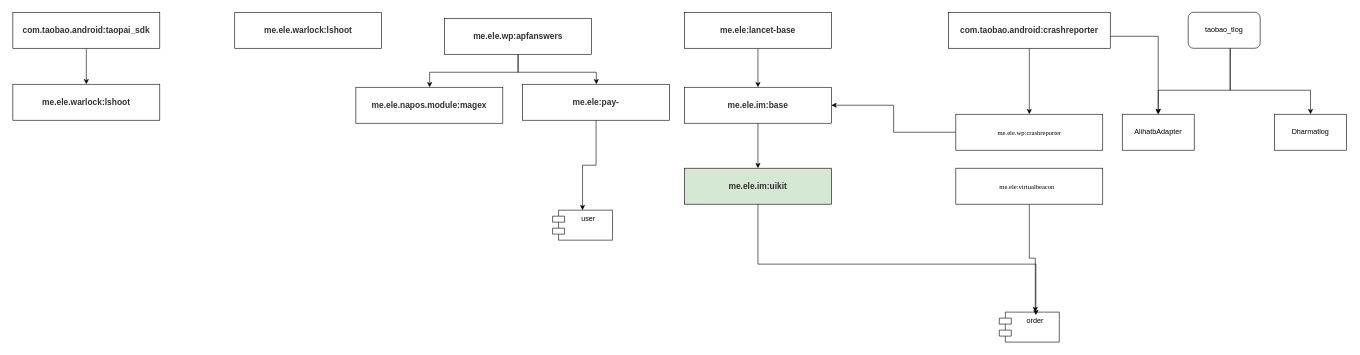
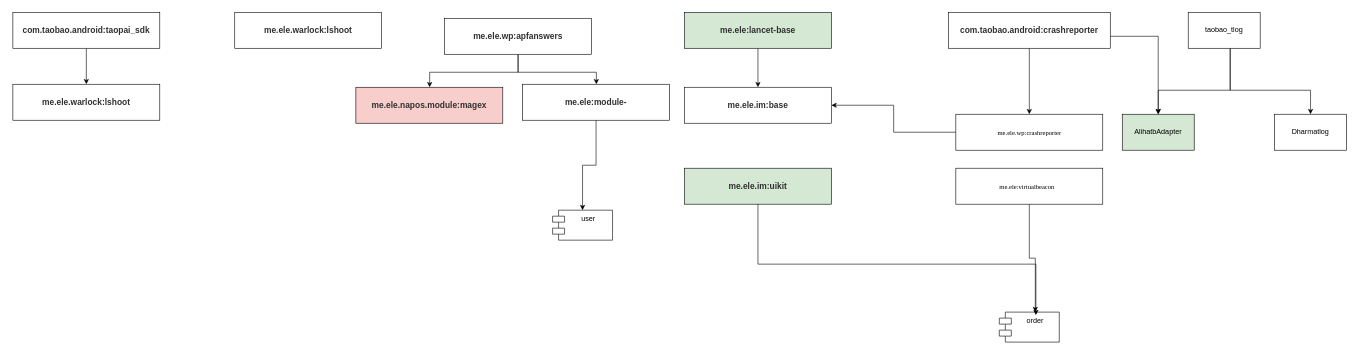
  <mxCell id="0" />
  <mxCell id="1" parent="0" />
  <mxCell id="2" style="edgeStyle=orthogonalEdgeStyle;rounded=0;orthogonalLoop=1;jettySize=auto;html=1;" parent="1" source="4" target="5" edge="1"><mxGeometry relative="1" as="geometry"><Array as="points"><mxPoint x="2050" y="150" /></Array></mxGeometry></mxCell>
  <mxCell id="3" style="edgeStyle=orthogonalEdgeStyle;rounded=0;orthogonalLoop=1;jettySize=auto;html=1;" parent="1" source="4" target="6" edge="1"><mxGeometry relative="1" as="geometry"><Array as="points"><mxPoint x="2050" y="150" /></Array></mxGeometry></mxCell>
- <mxCell id="4" value="taobao_tlog" style="whiteSpace=wrap;html=1;rounded=1;" parent="1" vertex="1"><mxGeometry x="1980" y="20" width="120" height="60" as="geometry" /></mxCell>
- <mxCell id="5" value="AlihatbAdapter" style="rounded=0;whiteSpace=wrap;html=1;" parent="1" vertex="1"><mxGeometry x="1870" y="190" width="120" height="60" as="geometry" /></mxCell>
+ <mxCell id="4" value="taobao_tlog" style="rounded=0;whiteSpace=wrap;html=1;" parent="1" vertex="1"><mxGeometry x="1980" y="20" width="120" height="60" as="geometry" /></mxCell>
+ <mxCell id="5" value="AlihatbAdapter" style="rounded=0;whiteSpace=wrap;html=1;fillColor=#d5e8d4;" parent="1" vertex="1"><mxGeometry x="1870" y="190" width="120" height="60" as="geometry" /></mxCell>
  <mxCell id="6" value="Dharmatlog" style="rounded=0;whiteSpace=wrap;html=1;" parent="1" vertex="1"><mxGeometry x="2124" y="190" width="120" height="60" as="geometry" /></mxCell>
  <mxCell id="7" style="edgeStyle=orthogonalEdgeStyle;rounded=0;orthogonalLoop=1;jettySize=auto;html=1;" parent="1" source="8" target="26" edge="1"><mxGeometry relative="1" as="geometry" /></mxCell>
  <mxCell id="8" value="&lt;p class=&quot;p1&quot; style=&quot;margin: 0px ; font-stretch: normal ; font-size: 11px ; line-height: normal ; font-family: &amp;#34;menlo&amp;#34;&quot;&gt;&lt;span class=&quot;s1&quot;&gt;me.ele.wp:crashreporter&lt;/span&gt;&lt;/p&gt;" style="rounded=0;whiteSpace=wrap;html=1;" parent="1" vertex="1"><mxGeometry x="1592.5" y="190" width="245" height="60" as="geometry" /></mxCell>
  <mxCell id="9" style="edgeStyle=orthogonalEdgeStyle;rounded=0;orthogonalLoop=1;jettySize=auto;html=1;entryX=0.5;entryY=0;entryDx=0;entryDy=0;" parent="1" source="11" target="5" edge="1"><mxGeometry relative="1" as="geometry"><Array as="points"><mxPoint x="1930" y="60" /></Array></mxGeometry></mxCell>
  <mxCell id="10" style="edgeStyle=orthogonalEdgeStyle;rounded=0;orthogonalLoop=1;jettySize=auto;html=1;" parent="1" source="11" target="8" edge="1"><mxGeometry relative="1" as="geometry" /></mxCell>
  <mxCell id="11" value="&lt;h3 style=&quot;color: rgb(48 , 48 , 48) ; font-family: sans-serif&quot;&gt;com.taobao.android:crashreporter&lt;/h3&gt;" style="rounded=0;whiteSpace=wrap;html=1;" parent="1" vertex="1"><mxGeometry x="1580" y="20" width="270" height="60" as="geometry" /></mxCell>
  <mxCell id="12" style="edgeStyle=orthogonalEdgeStyle;rounded=0;orthogonalLoop=1;jettySize=auto;html=1;entryX=0.6;entryY=0;entryDx=0;entryDy=0;entryPerimeter=0;" parent="1" source="13" target="14" edge="1"><mxGeometry relative="1" as="geometry" /></mxCell>
  <mxCell id="13" value="&lt;p class=&quot;p1&quot; style=&quot;margin: 0px ; font-stretch: normal ; font-size: 11px ; line-height: normal ; font-family: &amp;#34;menlo&amp;#34;&quot;&gt;&lt;span class=&quot;s1&quot;&gt;me.ele:virtualbeacon&lt;span class=&quot;Apple-converted-space&quot;&gt;&amp;nbsp; &amp;nbsp;&lt;/span&gt;&lt;/span&gt;&lt;/p&gt;" style="rounded=0;whiteSpace=wrap;html=1;" parent="1" vertex="1"><mxGeometry x="1592.5" y="280" width="245" height="60" as="geometry" /></mxCell>
  <mxCell id="14" value="order" style="shape=module;align=left;spacingLeft=20;align=center;verticalAlign=top;" parent="1" vertex="1"><mxGeometry x="1665" y="520" width="100" height="50" as="geometry" /></mxCell>
  <mxCell id="15" value="&lt;meta charset=&quot;utf-8&quot;&gt;&lt;h3 style=&quot;color: rgb(48, 48, 48); font-family: sans-serif; font-style: normal; letter-spacing: normal; text-indent: 0px; text-transform: none; word-spacing: 0px;&quot;&gt;me.ele.warlock:lshoot&lt;/h3&gt;" style="rounded=0;whiteSpace=wrap;html=1;fontStyle=1" parent="1" vertex="1"><mxGeometry x="390" y="20" width="245" height="60" as="geometry" /></mxCell>
  <mxCell id="16" style="edgeStyle=orthogonalEdgeStyle;rounded=0;orthogonalLoop=1;jettySize=auto;html=1;" parent="1" source="18" target="19" edge="1"><mxGeometry relative="1" as="geometry"><Array as="points"><mxPoint x="863" y="120" /><mxPoint x="715" y="120" /></Array></mxGeometry></mxCell>
  <mxCell id="17" style="edgeStyle=orthogonalEdgeStyle;rounded=0;orthogonalLoop=1;jettySize=auto;html=1;" parent="1" source="18" target="21" edge="1"><mxGeometry relative="1" as="geometry"><Array as="points"><mxPoint x="863" y="120" /><mxPoint x="993" y="120" /></Array></mxGeometry></mxCell>
  <mxCell id="18" value="&lt;h3 style=&quot;color: rgb(48 , 48 , 48) ; font-family: sans-serif&quot;&gt;me.ele.wp:apfanswers&lt;/h3&gt;" style="rounded=0;whiteSpace=wrap;html=1;" parent="1" vertex="1"><mxGeometry x="740" y="30" width="245" height="60" as="geometry" /></mxCell>
- <mxCell id="19" value="&lt;h3 style=&quot;color: rgb(48 , 48 , 48) ; font-family: sans-serif&quot;&gt;me.ele.napos.module:magex&lt;/h3&gt;" style="rounded=0;whiteSpace=wrap;html=1;" parent="1" vertex="1"><mxGeometry x="592" y="145" width="245" height="60" as="geometry" /></mxCell>
+ <mxCell id="19" value="&lt;h3 style=&quot;color: rgb(48 , 48 , 48) ; font-family: sans-serif&quot;&gt;me.ele.napos.module:magex&lt;/h3&gt;" style="rounded=0;whiteSpace=wrap;html=1;fillColor=#f8cecc;" parent="1" vertex="1"><mxGeometry x="592" y="145" width="245" height="60" as="geometry" /></mxCell>
  <mxCell id="20" style="edgeStyle=orthogonalEdgeStyle;rounded=0;orthogonalLoop=1;jettySize=auto;html=1;entryX=0.5;entryY=0;entryDx=0;entryDy=0;" parent="1" source="21" target="22" edge="1"><mxGeometry relative="1" as="geometry" /></mxCell>
- <mxCell id="21" value="&lt;h3 style=&quot;color: rgb(48 , 48 , 48) ; font-family: sans-serif&quot;&gt;me.ele:pay-&lt;/h3&gt;" style="rounded=0;whiteSpace=wrap;html=1;" parent="1" vertex="1"><mxGeometry x="870" y="140" width="245" height="60" as="geometry" /></mxCell>
+ <mxCell id="21" value="&lt;h3 style=&quot;color: rgb(48 , 48 , 48) ; font-family: sans-serif&quot;&gt;me.ele:module-&lt;/h3&gt;" style="rounded=0;whiteSpace=wrap;html=1;" parent="1" vertex="1"><mxGeometry x="870" y="140" width="245" height="60" as="geometry" /></mxCell>
  <mxCell id="22" value="user" style="shape=module;align=left;spacingLeft=20;align=center;verticalAlign=top;" parent="1" vertex="1"><mxGeometry x="920" y="350" width="100" height="50" as="geometry" /></mxCell>
  <mxCell id="23" style="edgeStyle=orthogonalEdgeStyle;rounded=0;orthogonalLoop=1;jettySize=auto;html=1;" edge="1" parent="1" source="24" target="26"><mxGeometry relative="1" as="geometry" /></mxCell>
- <mxCell id="24" value="&lt;h3 style=&quot;color: rgb(48 , 48 , 48) ; font-family: sans-serif&quot;&gt;me.ele:lancet-base&lt;/h3&gt;" style="rounded=0;whiteSpace=wrap;html=1;" vertex="1" parent="1"><mxGeometry x="1140" y="20" width="245" height="60" as="geometry" /></mxCell>
- <mxCell id="25" style="edgeStyle=orthogonalEdgeStyle;rounded=0;orthogonalLoop=1;jettySize=auto;html=1;" edge="1" parent="1" source="26" target="27"><mxGeometry relative="1" as="geometry" /></mxCell>
+ <mxCell id="24" value="&lt;h3 style=&quot;color: rgb(48 , 48 , 48) ; font-family: sans-serif&quot;&gt;me.ele:lancet-base&lt;/h3&gt;" style="rounded=0;whiteSpace=wrap;html=1;fillColor=#d5e8d4;" vertex="1" parent="1"><mxGeometry x="1140" y="20" width="245" height="60" as="geometry" /></mxCell>
  <mxCell id="26" value="&lt;h3&gt;&lt;font color=&quot;#303030&quot; face=&quot;sans-serif&quot;&gt;me.ele.im:base&lt;/font&gt;&lt;br&gt;&lt;/h3&gt;" style="rounded=0;whiteSpace=wrap;html=1;" vertex="1" parent="1"><mxGeometry x="1140" y="145" width="245" height="60" as="geometry" /></mxCell>
  <mxCell id="27" value="&lt;h3&gt;&lt;font color=&quot;#303030&quot; face=&quot;sans-serif&quot;&gt;me.ele.im:uikit&lt;/font&gt;&lt;br&gt;&lt;/h3&gt;" style="rounded=0;whiteSpace=wrap;html=1;fillColor=#d5e8d4;" vertex="1" parent="1"><mxGeometry x="1140" y="280" width="245" height="60" as="geometry" /></mxCell>
  <mxCell id="28" style="edgeStyle=orthogonalEdgeStyle;rounded=0;orthogonalLoop=1;jettySize=auto;html=1;entryX=0.61;entryY=0.1;entryDx=0;entryDy=0;entryPerimeter=0;exitX=0.5;exitY=1;exitDx=0;exitDy=0;" edge="1" parent="1" source="27" target="14"><mxGeometry relative="1" as="geometry"><mxPoint x="1495" y="310" as="sourcePoint" /><mxPoint x="1726" y="525" as="targetPoint" /><Array as="points"><mxPoint x="1263" y="440" /><mxPoint x="1726" y="440" /></Array></mxGeometry></mxCell>
  <mxCell id="29" value="&lt;meta charset=&quot;utf-8&quot;&gt;&lt;h3 style=&quot;color: rgb(48, 48, 48); font-family: sans-serif; font-style: normal; letter-spacing: normal; text-indent: 0px; text-transform: none; word-spacing: 0px;&quot;&gt;me.ele.warlock:lshoot&lt;/h3&gt;" style="rounded=0;whiteSpace=wrap;html=1;fontStyle=1" vertex="1" parent="1"><mxGeometry x="20" y="140" width="245" height="60" as="geometry" /></mxCell>
  <mxCell id="30" style="edgeStyle=orthogonalEdgeStyle;rounded=0;orthogonalLoop=1;jettySize=auto;html=1;entryX=0.5;entryY=0;entryDx=0;entryDy=0;" edge="1" parent="1" source="31" target="29"><mxGeometry relative="1" as="geometry" /></mxCell>
  <mxCell id="31" value="&lt;h3 style=&quot;color: rgb(48 , 48 , 48) ; font-family: sans-serif ; font-style: normal ; letter-spacing: normal ; text-indent: 0px ; text-transform: none ; word-spacing: 0px&quot;&gt;com.taobao.android:taopai_sdk&lt;/h3&gt;" style="rounded=0;whiteSpace=wrap;html=1;fontStyle=1" vertex="1" parent="1"><mxGeometry x="20" y="20" width="245" height="60" as="geometry" /></mxCell>
